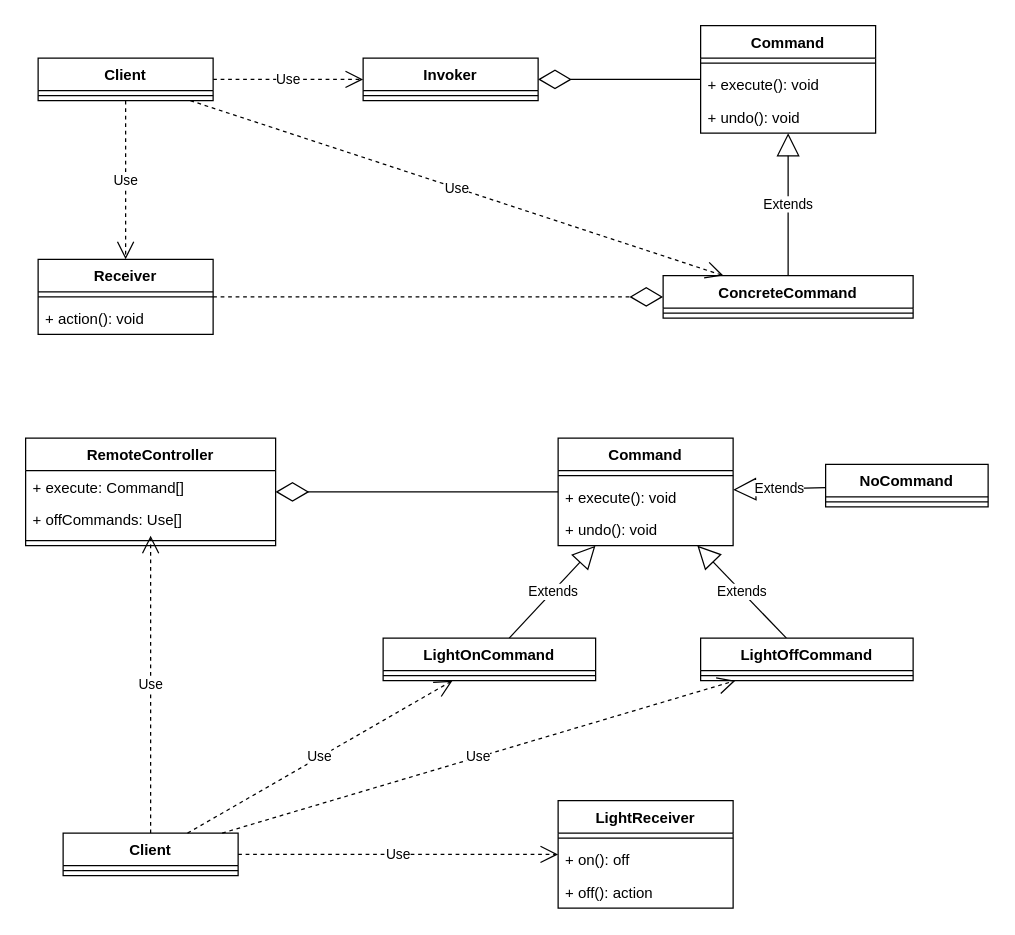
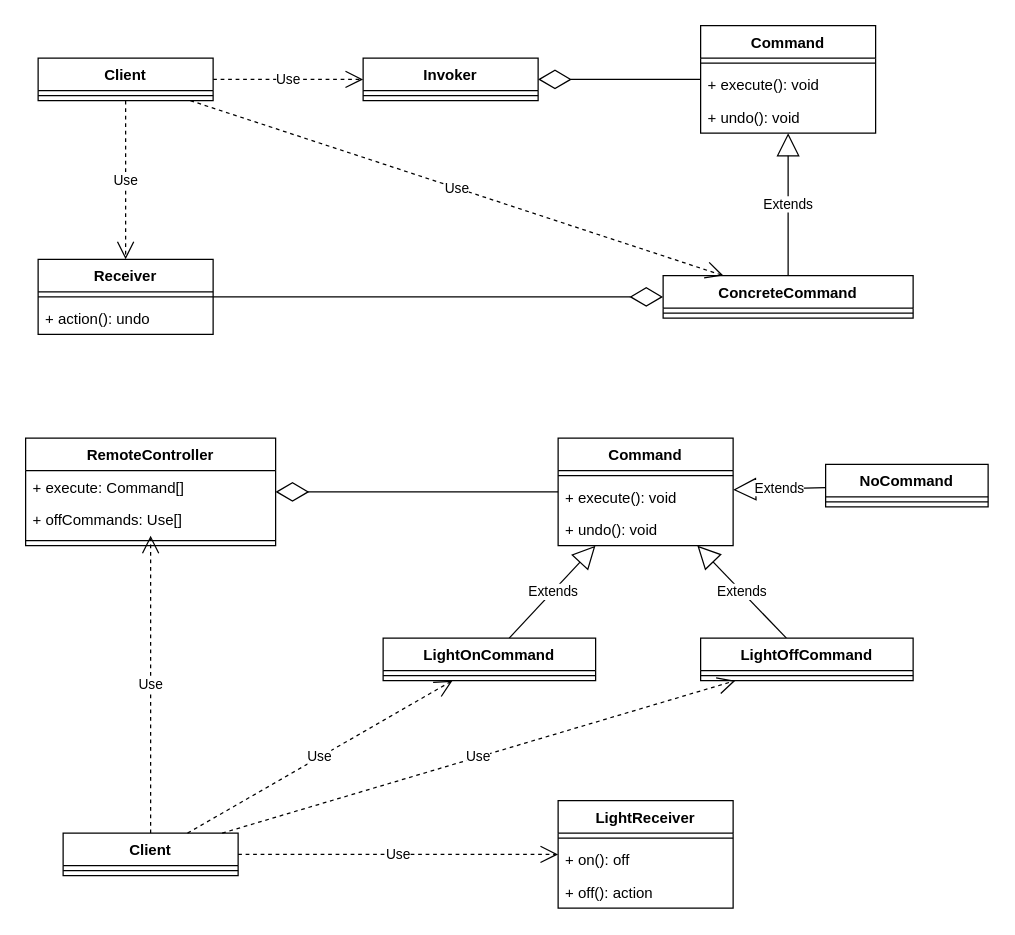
  <mxCell id="0" />
  <mxCell id="1" parent="0" />
  <mxCell id="2" value="Extends" style="endArrow=block;endSize=16;endFill=0;html=1;" edge="1" parent="1" source="9" target="8"><mxGeometry width="160" relative="1" as="geometry"><mxPoint x="510" y="370" as="sourcePoint" /><mxPoint x="710" y="270" as="targetPoint" /></mxGeometry></mxCell>
- <mxCell id="3" value="" style="endArrow=diamondThin;endFill=0;endSize=24;html=1;dashed=1;" edge="1" parent="1" source="19" target="9"><mxGeometry width="160" relative="1" as="geometry"><mxPoint x="550" y="270" as="sourcePoint" /><mxPoint x="510" y="200" as="targetPoint" /></mxGeometry></mxCell>
+ <mxCell id="3" value="" style="endArrow=diamondThin;endFill=0;endSize=24;html=1;" edge="1" parent="1" source="19" target="9"><mxGeometry width="160" relative="1" as="geometry"><mxPoint x="550" y="270" as="sourcePoint" /><mxPoint x="510" y="200" as="targetPoint" /></mxGeometry></mxCell>
  <mxCell id="4" value="" style="endArrow=diamondThin;endFill=0;endSize=24;html=1;" edge="1" parent="1" source="5" target="11"><mxGeometry width="160" relative="1" as="geometry"><mxPoint x="410" y="273" as="sourcePoint" /><mxPoint x="540" y="273" as="targetPoint" /></mxGeometry></mxCell>
  <mxCell id="5" value="Command" style="swimlane;fontStyle=1;align=center;verticalAlign=top;childLayout=stackLayout;horizontal=1;startSize=26;horizontalStack=0;resizeParent=1;resizeParentMax=0;resizeLast=0;collapsible=1;marginBottom=0;" vertex="1" parent="1"><mxGeometry x="560" y="20" width="140" height="86" as="geometry" /></mxCell>
  <mxCell id="6" value="" style="line;strokeWidth=1;fillColor=none;align=left;verticalAlign=middle;spacingTop=-1;spacingLeft=3;spacingRight=3;rotatable=0;labelPosition=right;points=[];portConstraint=eastwest;" vertex="1" parent="5"><mxGeometry y="26" width="140" height="8" as="geometry" /></mxCell>
  <mxCell id="7" value="+ execute(): void" style="text;strokeColor=none;fillColor=none;align=left;verticalAlign=top;spacingLeft=4;spacingRight=4;overflow=hidden;rotatable=0;points=[[0,0.5],[1,0.5]];portConstraint=eastwest;" vertex="1" parent="5"><mxGeometry y="34" width="140" height="26" as="geometry" /></mxCell>
  <mxCell id="8" value="+ undo(): void" style="text;strokeColor=none;fillColor=none;align=left;verticalAlign=top;spacingLeft=4;spacingRight=4;overflow=hidden;rotatable=0;points=[[0,0.5],[1,0.5]];portConstraint=eastwest;" vertex="1" parent="5"><mxGeometry y="60" width="140" height="26" as="geometry" /></mxCell>
  <mxCell id="9" value="ConcreteCommand" style="swimlane;fontStyle=1;align=center;verticalAlign=top;childLayout=stackLayout;horizontal=1;startSize=26;horizontalStack=0;resizeParent=1;resizeParentMax=0;resizeLast=0;collapsible=1;marginBottom=0;" vertex="1" parent="1"><mxGeometry x="530" y="220" width="200" height="34" as="geometry" /></mxCell>
  <mxCell id="10" value="" style="line;strokeWidth=1;fillColor=none;align=left;verticalAlign=middle;spacingTop=-1;spacingLeft=3;spacingRight=3;rotatable=0;labelPosition=right;points=[];portConstraint=eastwest;" vertex="1" parent="9"><mxGeometry y="26" width="200" height="8" as="geometry" /></mxCell>
  <mxCell id="11" value="Invoker" style="swimlane;fontStyle=1;align=center;verticalAlign=top;childLayout=stackLayout;horizontal=1;startSize=26;horizontalStack=0;resizeParent=1;resizeParentMax=0;resizeLast=0;collapsible=1;marginBottom=0;" vertex="1" parent="1"><mxGeometry x="290" y="46" width="140" height="34" as="geometry" /></mxCell>
  <mxCell id="12" value="" style="line;strokeWidth=1;fillColor=none;align=left;verticalAlign=middle;spacingTop=-1;spacingLeft=3;spacingRight=3;rotatable=0;labelPosition=right;points=[];portConstraint=eastwest;" vertex="1" parent="11"><mxGeometry y="26" width="140" height="8" as="geometry" /></mxCell>
  <mxCell id="13" value="Use" style="endArrow=open;endSize=12;dashed=1;html=1;" edge="1" parent="1" source="16" target="9"><mxGeometry width="160" relative="1" as="geometry"><mxPoint x="310" y="250" as="sourcePoint" /><mxPoint x="470" y="250" as="targetPoint" /></mxGeometry></mxCell>
  <mxCell id="14" value="Use" style="endArrow=open;endSize=12;dashed=1;html=1;" edge="1" parent="1" source="16" target="11"><mxGeometry width="160" relative="1" as="geometry"><mxPoint x="207.46" y="164" as="sourcePoint" /><mxPoint x="540" y="247.8" as="targetPoint" /></mxGeometry></mxCell>
  <mxCell id="15" value="Use" style="endArrow=open;endSize=12;dashed=1;html=1;" edge="1" parent="1" source="16" target="19"><mxGeometry width="160" relative="1" as="geometry"><mxPoint x="217.46" y="174" as="sourcePoint" /><mxPoint x="550" y="257.8" as="targetPoint" /></mxGeometry></mxCell>
  <mxCell id="16" value="Client" style="swimlane;fontStyle=1;align=center;verticalAlign=top;childLayout=stackLayout;horizontal=1;startSize=26;horizontalStack=0;resizeParent=1;resizeParentMax=0;resizeLast=0;collapsible=1;marginBottom=0;" vertex="1" parent="1"><mxGeometry x="30" y="46" width="140" height="34" as="geometry" /></mxCell>
  <mxCell id="17" value="" style="line;strokeWidth=1;fillColor=none;align=left;verticalAlign=middle;spacingTop=-1;spacingLeft=3;spacingRight=3;rotatable=0;labelPosition=right;points=[];portConstraint=eastwest;" vertex="1" parent="16"><mxGeometry y="26" width="140" height="8" as="geometry" /></mxCell>
  <mxCell id="18" value="Extends" style="endArrow=block;endSize=16;endFill=0;html=1;" edge="1" parent="1" source="30" target="24"><mxGeometry width="160" relative="1" as="geometry"><mxPoint x="806" y="230" as="sourcePoint" /><mxPoint x="806" y="116" as="targetPoint" /></mxGeometry></mxCell>
  <mxCell id="19" value="Receiver" style="swimlane;fontStyle=1;align=center;verticalAlign=top;childLayout=stackLayout;horizontal=1;startSize=26;horizontalStack=0;resizeParent=1;resizeParentMax=0;resizeLast=0;collapsible=1;marginBottom=0;" vertex="1" parent="1"><mxGeometry x="30" y="207" width="140" height="60" as="geometry" /></mxCell>
  <mxCell id="20" value="" style="line;strokeWidth=1;fillColor=none;align=left;verticalAlign=middle;spacingTop=-1;spacingLeft=3;spacingRight=3;rotatable=0;labelPosition=right;points=[];portConstraint=eastwest;" vertex="1" parent="19"><mxGeometry y="26" width="140" height="8" as="geometry" /></mxCell>
- <mxCell id="21" value="+ action(): void" style="text;strokeColor=none;fillColor=none;align=left;verticalAlign=top;spacingLeft=4;spacingRight=4;overflow=hidden;rotatable=0;points=[[0,0.5],[1,0.5]];portConstraint=eastwest;" vertex="1" parent="19"><mxGeometry y="34" width="140" height="26" as="geometry" /></mxCell>
+ <mxCell id="21" value="+ action(): undo" style="text;strokeColor=none;fillColor=none;align=left;verticalAlign=top;spacingLeft=4;spacingRight=4;overflow=hidden;rotatable=0;points=[[0,0.5],[1,0.5]];portConstraint=eastwest;" vertex="1" parent="19"><mxGeometry y="34" width="140" height="26" as="geometry" /></mxCell>
  <mxCell id="22" value="Extends" style="endArrow=block;endSize=16;endFill=0;html=1;" edge="1" parent="1" source="28" target="24"><mxGeometry width="160" relative="1" as="geometry"><mxPoint x="443.052" y="520" as="sourcePoint" /><mxPoint x="495.515" y="446" as="targetPoint" /></mxGeometry></mxCell>
  <mxCell id="23" value="" style="endArrow=diamondThin;endFill=0;endSize=24;html=1;" edge="1" parent="1" source="24" target="36"><mxGeometry width="160" relative="1" as="geometry"><mxPoint x="561.558" y="650" as="sourcePoint" /><mxPoint x="250" y="393" as="targetPoint" /></mxGeometry></mxCell>
  <mxCell id="24" value="Command" style="swimlane;fontStyle=1;align=center;verticalAlign=top;childLayout=stackLayout;horizontal=1;startSize=26;horizontalStack=0;resizeParent=1;resizeParentMax=0;resizeLast=0;collapsible=1;marginBottom=0;" vertex="1" parent="1"><mxGeometry x="446" y="350" width="140" height="86" as="geometry" /></mxCell>
  <mxCell id="25" value="" style="line;strokeWidth=1;fillColor=none;align=left;verticalAlign=middle;spacingTop=-1;spacingLeft=3;spacingRight=3;rotatable=0;labelPosition=right;points=[];portConstraint=eastwest;" vertex="1" parent="24"><mxGeometry y="26" width="140" height="8" as="geometry" /></mxCell>
  <mxCell id="26" value="+ execute(): void" style="text;strokeColor=none;fillColor=none;align=left;verticalAlign=top;spacingLeft=4;spacingRight=4;overflow=hidden;rotatable=0;points=[[0,0.5],[1,0.5]];portConstraint=eastwest;" vertex="1" parent="24"><mxGeometry y="34" width="140" height="26" as="geometry" /></mxCell>
  <mxCell id="27" value="+ undo(): void" style="text;strokeColor=none;fillColor=none;align=left;verticalAlign=top;spacingLeft=4;spacingRight=4;overflow=hidden;rotatable=0;points=[[0,0.5],[1,0.5]];portConstraint=eastwest;" vertex="1" parent="24"><mxGeometry y="60" width="140" height="26" as="geometry" /></mxCell>
  <mxCell id="28" value="LightOffCommand" style="swimlane;fontStyle=1;align=center;verticalAlign=top;childLayout=stackLayout;horizontal=1;startSize=26;horizontalStack=0;resizeParent=1;resizeParentMax=0;resizeLast=0;collapsible=1;marginBottom=0;" vertex="1" parent="1"><mxGeometry x="560" y="510" width="170" height="34" as="geometry" /></mxCell>
  <mxCell id="29" value="" style="line;strokeWidth=1;fillColor=none;align=left;verticalAlign=middle;spacingTop=-1;spacingLeft=3;spacingRight=3;rotatable=0;labelPosition=right;points=[];portConstraint=eastwest;" vertex="1" parent="28"><mxGeometry y="26" width="170" height="8" as="geometry" /></mxCell>
  <mxCell id="30" value="LightOnCommand" style="swimlane;fontStyle=1;align=center;verticalAlign=top;childLayout=stackLayout;horizontal=1;startSize=26;horizontalStack=0;resizeParent=1;resizeParentMax=0;resizeLast=0;collapsible=1;marginBottom=0;" vertex="1" parent="1"><mxGeometry x="306" y="510" width="170" height="34" as="geometry" /></mxCell>
  <mxCell id="31" value="" style="line;strokeWidth=1;fillColor=none;align=left;verticalAlign=middle;spacingTop=-1;spacingLeft=3;spacingRight=3;rotatable=0;labelPosition=right;points=[];portConstraint=eastwest;" vertex="1" parent="30"><mxGeometry y="26" width="170" height="8" as="geometry" /></mxCell>
  <mxCell id="32" value="LightReceiver" style="swimlane;fontStyle=1;align=center;verticalAlign=top;childLayout=stackLayout;horizontal=1;startSize=26;horizontalStack=0;resizeParent=1;resizeParentMax=0;resizeLast=0;collapsible=1;marginBottom=0;" vertex="1" parent="1"><mxGeometry x="446" y="640" width="140" height="86" as="geometry" /></mxCell>
  <mxCell id="33" value="" style="line;strokeWidth=1;fillColor=none;align=left;verticalAlign=middle;spacingTop=-1;spacingLeft=3;spacingRight=3;rotatable=0;labelPosition=right;points=[];portConstraint=eastwest;" vertex="1" parent="32"><mxGeometry y="26" width="140" height="8" as="geometry" /></mxCell>
  <mxCell id="34" value="+ on(): off" style="text;strokeColor=none;fillColor=none;align=left;verticalAlign=top;spacingLeft=4;spacingRight=4;overflow=hidden;rotatable=0;points=[[0,0.5],[1,0.5]];portConstraint=eastwest;" vertex="1" parent="32"><mxGeometry y="34" width="140" height="26" as="geometry" /></mxCell>
  <mxCell id="35" value="+ off(): action" style="text;strokeColor=none;fillColor=none;align=left;verticalAlign=top;spacingLeft=4;spacingRight=4;overflow=hidden;rotatable=0;points=[[0,0.5],[1,0.5]];portConstraint=eastwest;" vertex="1" parent="32"><mxGeometry y="60" width="140" height="26" as="geometry" /></mxCell>
  <mxCell id="36" value="RemoteController" style="swimlane;fontStyle=1;align=center;verticalAlign=top;childLayout=stackLayout;horizontal=1;startSize=26;horizontalStack=0;resizeParent=1;resizeParentMax=0;resizeLast=0;collapsible=1;marginBottom=0;" vertex="1" parent="1"><mxGeometry x="20" y="350" width="200" height="86" as="geometry" /></mxCell>
  <mxCell id="37" value="+ execute: Command[]" style="text;strokeColor=none;fillColor=none;align=left;verticalAlign=top;spacingLeft=4;spacingRight=4;overflow=hidden;rotatable=0;points=[[0,0.5],[1,0.5]];portConstraint=eastwest;" vertex="1" parent="36"><mxGeometry y="26" width="200" height="26" as="geometry" /></mxCell>
  <mxCell id="38" value="+ offCommands: Use[]" style="text;strokeColor=none;fillColor=none;align=left;verticalAlign=top;spacingLeft=4;spacingRight=4;overflow=hidden;rotatable=0;points=[[0,0.5],[1,0.5]];portConstraint=eastwest;" vertex="1" parent="36"><mxGeometry y="52" width="200" height="26" as="geometry" /></mxCell>
  <mxCell id="39" value="" style="line;strokeWidth=1;fillColor=none;align=left;verticalAlign=middle;spacingTop=-1;spacingLeft=3;spacingRight=3;rotatable=0;labelPosition=right;points=[];portConstraint=eastwest;" vertex="1" parent="36"><mxGeometry y="78" width="200" height="8" as="geometry" /></mxCell>
  <mxCell id="40" value="Use" style="endArrow=open;endSize=12;dashed=1;html=1;" edge="1" parent="1" source="41" target="38"><mxGeometry width="160" relative="1" as="geometry"><mxPoint x="110" y="90" as="sourcePoint" /><mxPoint x="110" y="217" as="targetPoint" /></mxGeometry></mxCell>
  <mxCell id="41" value="Client" style="swimlane;fontStyle=1;align=center;verticalAlign=top;childLayout=stackLayout;horizontal=1;startSize=26;horizontalStack=0;resizeParent=1;resizeParentMax=0;resizeLast=0;collapsible=1;marginBottom=0;" vertex="1" parent="1"><mxGeometry x="50" y="666" width="140" height="34" as="geometry" /></mxCell>
  <mxCell id="42" value="" style="line;strokeWidth=1;fillColor=none;align=left;verticalAlign=middle;spacingTop=-1;spacingLeft=3;spacingRight=3;rotatable=0;labelPosition=right;points=[];portConstraint=eastwest;" vertex="1" parent="41"><mxGeometry y="26" width="140" height="8" as="geometry" /></mxCell>
  <mxCell id="43" value="Use" style="endArrow=open;endSize=12;dashed=1;html=1;" edge="1" parent="1" source="41" target="32"><mxGeometry width="160" relative="1" as="geometry"><mxPoint x="150" y="682" as="sourcePoint" /><mxPoint x="130" y="438" as="targetPoint" /></mxGeometry></mxCell>
  <mxCell id="44" value="Use" style="endArrow=open;endSize=12;dashed=1;html=1;" edge="1" parent="1" source="41" target="28"><mxGeometry width="160" relative="1" as="geometry"><mxPoint x="140" y="686" as="sourcePoint" /><mxPoint x="140" y="448" as="targetPoint" /></mxGeometry></mxCell>
  <mxCell id="45" value="Use" style="endArrow=open;endSize=12;dashed=1;html=1;" edge="1" parent="1" source="41" target="30"><mxGeometry width="160" relative="1" as="geometry"><mxPoint x="150" y="696" as="sourcePoint" /><mxPoint x="150" y="458" as="targetPoint" /></mxGeometry></mxCell>
  <mxCell id="46" value="Extends" style="endArrow=block;endSize=16;endFill=0;html=1;" edge="1" parent="1" source="47" target="24"><mxGeometry width="160" relative="1" as="geometry"><mxPoint x="638.634" y="520" as="sourcePoint" /><mxPoint x="567.396" y="446" as="targetPoint" /></mxGeometry></mxCell>
  <mxCell id="47" value="NoCommand" style="swimlane;fontStyle=1;align=center;verticalAlign=top;childLayout=stackLayout;horizontal=1;startSize=26;horizontalStack=0;resizeParent=1;resizeParentMax=0;resizeLast=0;collapsible=1;marginBottom=0;" vertex="1" parent="1"><mxGeometry x="660" y="371" width="130" height="34" as="geometry" /></mxCell>
  <mxCell id="48" value="" style="line;strokeWidth=1;fillColor=none;align=left;verticalAlign=middle;spacingTop=-1;spacingLeft=3;spacingRight=3;rotatable=0;labelPosition=right;points=[];portConstraint=eastwest;" vertex="1" parent="47"><mxGeometry y="26" width="130" height="8" as="geometry" /></mxCell>
